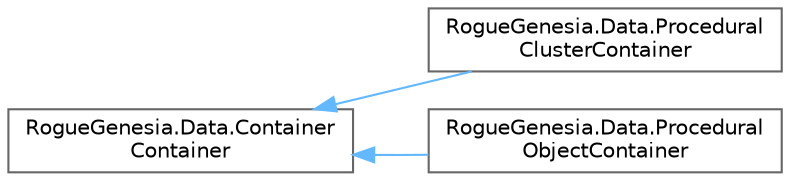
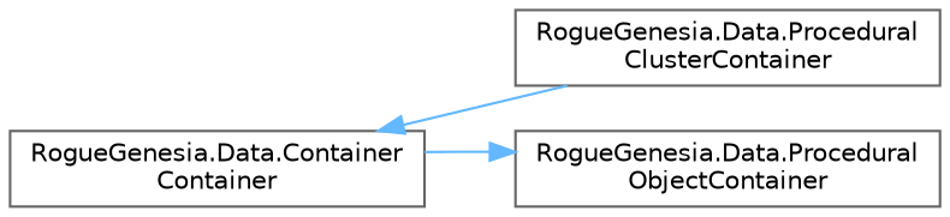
  digraph {
    rankdir=LR
    node [color=grey40 fillcolor=white fontname=Helvetica fontsize=10 shape=box style=filled]
    edge [color=steelblue1 dir=back fontname=Helvetica fontsize=10 labelfontname=Helvetica labelfontsize=10 style=solid]
    n1 [height=0.2 label="RogueGenesia.Data.Container\lContainer" width=0.4]
    n2 [height=0.2 label="RogueGenesia.Data.Procedural\lClusterContainer" width=0.4]
    n3 [height=0.2 label="RogueGenesia.Data.Procedural\lObjectContainer" width=0.4]
    n1 -> n2
-   n1 -> n3
+   n3 -> n1
  }
